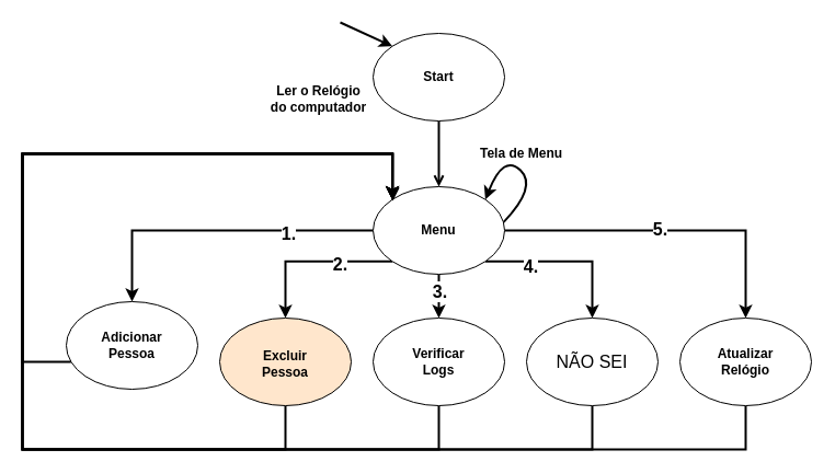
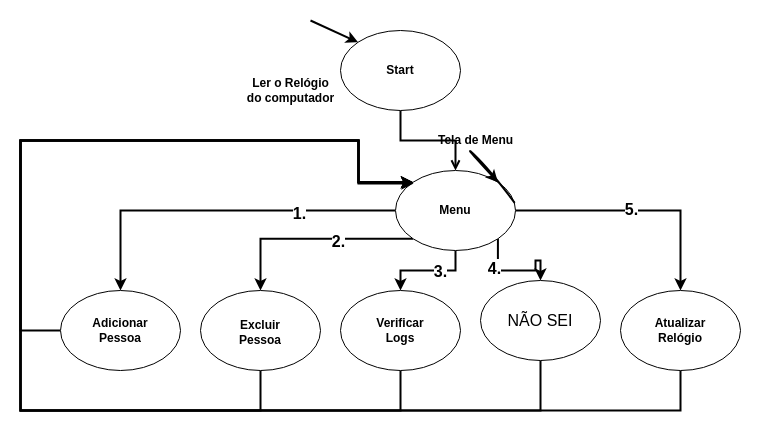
  <mxCell id="0" />
  <mxCell id="1" parent="0" />
  <mxCell id="2" value="" style="edgeStyle=orthogonalEdgeStyle;rounded=0;orthogonalLoop=1;jettySize=auto;html=1;strokeWidth=2;fontStyle=1;endArrow=open;" edge="1" parent="1" source="3" target="16"><mxGeometry relative="1" as="geometry" /></mxCell>
  <mxCell id="3" value="&lt;span&gt;Start&lt;/span&gt;" style="ellipse;whiteSpace=wrap;html=1;fontStyle=1" vertex="1" parent="1"><mxGeometry x="340" y="30" width="120" height="80" as="geometry" /></mxCell>
  <mxCell id="4" value="" style="endArrow=classic;html=1;rounded=0;entryX=0;entryY=0;entryDx=0;entryDy=0;strokeWidth=2;fontStyle=1" edge="1" parent="1" target="3"><mxGeometry width="50" height="50" relative="1" as="geometry"><mxPoint x="310" y="20" as="sourcePoint" /><mxPoint x="340" y="30" as="targetPoint" /></mxGeometry></mxCell>
  <mxCell id="5" value="&lt;div&gt;Ler o Relógio&lt;/div&gt;&lt;div&gt;do computador&lt;br&gt;&lt;/div&gt;" style="text;html=1;align=center;verticalAlign=middle;resizable=0;points=[];autosize=1;strokeColor=none;fillColor=none;fontStyle=1" vertex="1" parent="1"><mxGeometry x="235" y="70" width="110" height="40" as="geometry" /></mxCell>
  <mxCell id="6" style="edgeStyle=orthogonalEdgeStyle;rounded=0;orthogonalLoop=1;jettySize=auto;html=1;entryX=0.5;entryY=0;entryDx=0;entryDy=0;strokeWidth=2;labelBackgroundColor=default;labelBorderColor=default;fontStyle=1" edge="1" parent="1" source="16" target="20"><mxGeometry relative="1" as="geometry" /></mxCell>
  <mxCell id="7" value="&lt;font style=&quot;font-size: 16px;&quot;&gt;&lt;span&gt;1.&lt;/span&gt;&lt;/font&gt;" style="edgeLabel;html=1;align=center;verticalAlign=middle;resizable=0;points=[];fontStyle=1" vertex="1" connectable="0" parent="6"><mxGeometry x="-0.456" y="2" relative="1" as="geometry"><mxPoint as="offset" /></mxGeometry></mxCell>
  <mxCell id="8" style="edgeStyle=orthogonalEdgeStyle;rounded=0;orthogonalLoop=1;jettySize=auto;html=1;exitX=0;exitY=1;exitDx=0;exitDy=0;entryX=0.5;entryY=0;entryDx=0;entryDy=0;labelBackgroundColor=default;labelBorderColor=default;fontSize=16;strokeWidth=2;fontStyle=1" edge="1" parent="1" source="16" target="22"><mxGeometry relative="1" as="geometry" /></mxCell>
  <mxCell id="9" value="2." style="edgeLabel;html=1;align=center;verticalAlign=middle;resizable=0;points=[];fontSize=16;fontStyle=1" vertex="1" connectable="0" parent="8"><mxGeometry x="-0.001" y="2" relative="1" as="geometry"><mxPoint x="27" as="offset" /></mxGeometry></mxCell>
  <mxCell id="10" value="" style="edgeStyle=orthogonalEdgeStyle;rounded=0;orthogonalLoop=1;jettySize=auto;html=1;labelBackgroundColor=default;labelBorderColor=default;fontSize=12;strokeWidth=2;" edge="1" parent="1" source="16" target="24"><mxGeometry relative="1" as="geometry" /></mxCell>
  <mxCell id="11" value="&lt;font style=&quot;font-size: 16px;&quot;&gt;&lt;b&gt;3.&lt;/b&gt;&lt;/font&gt;" style="edgeLabel;html=1;align=center;verticalAlign=middle;resizable=0;points=[];fontSize=12;" vertex="1" connectable="0" parent="10"><mxGeometry x="-0.24" relative="1" as="geometry"><mxPoint as="offset" /></mxGeometry></mxCell>
  <mxCell id="12" style="edgeStyle=orthogonalEdgeStyle;rounded=0;orthogonalLoop=1;jettySize=auto;html=1;exitX=1;exitY=1;exitDx=0;exitDy=0;labelBackgroundColor=default;labelBorderColor=default;fontSize=16;strokeWidth=2;" edge="1" parent="1" source="16" target="26"><mxGeometry relative="1" as="geometry" /></mxCell>
  <mxCell id="13" value="4." style="edgeLabel;html=1;align=center;verticalAlign=middle;resizable=0;points=[];fontSize=16;fontStyle=1" vertex="1" connectable="0" parent="12"><mxGeometry x="-0.447" y="-4" relative="1" as="geometry"><mxPoint as="offset" /></mxGeometry></mxCell>
  <mxCell id="14" style="edgeStyle=orthogonalEdgeStyle;rounded=0;orthogonalLoop=1;jettySize=auto;html=1;entryX=0.5;entryY=0;entryDx=0;entryDy=0;labelBackgroundColor=default;labelBorderColor=default;fontSize=16;strokeWidth=2;" edge="1" parent="1" source="16" target="28"><mxGeometry relative="1" as="geometry" /></mxCell>
  <mxCell id="15" value="&lt;b&gt;5.&lt;/b&gt;" style="edgeLabel;html=1;align=center;verticalAlign=middle;resizable=0;points=[];fontSize=16;" vertex="1" connectable="0" parent="14"><mxGeometry x="-0.063" y="2" relative="1" as="geometry"><mxPoint as="offset" /></mxGeometry></mxCell>
- <mxCell id="16" value="&lt;span&gt;Menu&lt;/span&gt;" style="ellipse;whiteSpace=wrap;html=1;fontStyle=1" vertex="1" parent="1"><mxGeometry x="340" y="170" width="120" height="80" as="geometry" /></mxCell>
+ <mxCell id="16" value="&lt;span&gt;Menu&lt;/span&gt;" style="ellipse;whiteSpace=wrap;html=1;fontStyle=1" vertex="1" parent="1"><mxGeometry x="395" y="170" width="120" height="80" as="geometry" /></mxCell>
  <mxCell id="17" value="" style="curved=1;endArrow=classic;html=1;rounded=0;strokeWidth=2;exitX=0.993;exitY=0.404;exitDx=0;exitDy=0;entryX=1;entryY=0;entryDx=0;entryDy=0;fontStyle=1;exitPerimeter=0;" edge="1" parent="1" source="16" target="16"><mxGeometry width="50" height="50" relative="1" as="geometry"><mxPoint x="510" y="220" as="sourcePoint" /><mxPoint x="560" y="170" as="targetPoint" /><Array as="points"><mxPoint x="490" y="170" /><mxPoint x="459" y="140" /></Array></mxGeometry></mxCell>
  <mxCell id="18" value="Tela de Menu" style="text;html=1;align=center;verticalAlign=middle;resizable=0;points=[];autosize=1;strokeColor=none;fillColor=none;fontStyle=1" vertex="1" parent="1"><mxGeometry x="425" y="125" width="100" height="30" as="geometry" /></mxCell>
  <mxCell id="19" style="edgeStyle=orthogonalEdgeStyle;rounded=0;orthogonalLoop=1;jettySize=auto;html=1;entryX=0;entryY=0;entryDx=0;entryDy=0;labelBackgroundColor=default;labelBorderColor=default;fontSize=12;strokeWidth=2;" edge="1" parent="1" source="20" target="16"><mxGeometry relative="1" as="geometry"><Array as="points"><mxPoint x="20" y="330" /><mxPoint x="20" y="140" /><mxPoint x="358" y="140" /></Array></mxGeometry></mxCell>
- <mxCell id="20" value="&lt;div&gt;Adicionar &lt;br&gt;&lt;/div&gt;&lt;div&gt;Pessoa&lt;br&gt;&lt;/div&gt;" style="ellipse;whiteSpace=wrap;html=1;fontStyle=1" vertex="1" parent="1"><mxGeometry x="60" y="275" width="120" height="80" as="geometry" /></mxCell>
+ <mxCell id="20" value="&lt;div&gt;Adicionar &lt;br&gt;&lt;/div&gt;&lt;div&gt;Pessoa&lt;br&gt;&lt;/div&gt;" style="ellipse;whiteSpace=wrap;html=1;fontStyle=1" vertex="1" parent="1"><mxGeometry x="60" y="290" width="120" height="80" as="geometry" /></mxCell>
  <mxCell id="21" style="edgeStyle=orthogonalEdgeStyle;rounded=0;orthogonalLoop=1;jettySize=auto;html=1;entryX=0;entryY=0;entryDx=0;entryDy=0;labelBackgroundColor=default;labelBorderColor=default;fontSize=12;strokeWidth=2;" edge="1" parent="1" source="22" target="16"><mxGeometry relative="1" as="geometry"><Array as="points"><mxPoint x="260" y="410" /><mxPoint x="20" y="410" /><mxPoint x="20" y="140" /><mxPoint x="358" y="140" /></Array></mxGeometry></mxCell>
- <mxCell id="22" value="&lt;div&gt;&lt;font style=&quot;font-size: 12px;&quot;&gt;Excluir&lt;br&gt;&lt;/font&gt;&lt;/div&gt;&lt;div style=&quot;font-size: 12px;&quot;&gt;Pessoa&lt;br&gt;&lt;/div&gt;" style="ellipse;whiteSpace=wrap;html=1;fontSize=16;fontStyle=1;fillColor=#ffe6cc;" vertex="1" parent="1"><mxGeometry x="200" y="290" width="120" height="80" as="geometry" /></mxCell>
+ <mxCell id="22" value="&lt;div&gt;&lt;font style=&quot;font-size: 12px;&quot;&gt;Excluir&lt;br&gt;&lt;/font&gt;&lt;/div&gt;&lt;div style=&quot;font-size: 12px;&quot;&gt;Pessoa&lt;br&gt;&lt;/div&gt;" style="ellipse;whiteSpace=wrap;html=1;fontSize=16;fontStyle=1" vertex="1" parent="1"><mxGeometry x="200" y="290" width="120" height="80" as="geometry" /></mxCell>
  <mxCell id="23" style="edgeStyle=orthogonalEdgeStyle;rounded=0;orthogonalLoop=1;jettySize=auto;html=1;entryX=0;entryY=0;entryDx=0;entryDy=0;labelBackgroundColor=default;labelBorderColor=default;fontSize=12;strokeWidth=2;" edge="1" parent="1" source="24" target="16"><mxGeometry relative="1" as="geometry"><Array as="points"><mxPoint x="400" y="410" /><mxPoint x="20" y="410" /><mxPoint x="20" y="140" /><mxPoint x="358" y="140" /></Array></mxGeometry></mxCell>
  <mxCell id="24" value="&lt;div&gt;&lt;b&gt;Verificar&lt;/b&gt;&lt;/div&gt;&lt;div&gt;&lt;b&gt;Logs&lt;br&gt;&lt;/b&gt;&lt;/div&gt;" style="ellipse;whiteSpace=wrap;html=1;fontSize=12;" vertex="1" parent="1"><mxGeometry x="340" y="290" width="120" height="80" as="geometry" /></mxCell>
  <mxCell id="25" style="edgeStyle=orthogonalEdgeStyle;rounded=0;orthogonalLoop=1;jettySize=auto;html=1;entryX=0;entryY=0;entryDx=0;entryDy=0;labelBackgroundColor=default;labelBorderColor=default;fontSize=12;strokeWidth=2;" edge="1" parent="1" source="26" target="16"><mxGeometry relative="1" as="geometry"><Array as="points"><mxPoint x="540" y="410" /><mxPoint x="20" y="410" /><mxPoint x="20" y="140" /><mxPoint x="358" y="140" /></Array></mxGeometry></mxCell>
- <mxCell id="26" value="NÃO SEI" style="ellipse;whiteSpace=wrap;html=1;fontSize=16;" vertex="1" parent="1"><mxGeometry x="480" y="290" width="120" height="80" as="geometry" /></mxCell>
+ <mxCell id="26" value="NÃO SEI" style="ellipse;whiteSpace=wrap;html=1;fontSize=16;" vertex="1" parent="1"><mxGeometry x="480" y="280" width="120" height="80" as="geometry" /></mxCell>
  <mxCell id="27" style="edgeStyle=orthogonalEdgeStyle;rounded=0;orthogonalLoop=1;jettySize=auto;html=1;labelBackgroundColor=default;labelBorderColor=default;fontSize=12;strokeWidth=2;entryX=0.15;entryY=0.164;entryDx=0;entryDy=0;entryPerimeter=0;" edge="1" parent="1" source="28" target="16"><mxGeometry relative="1" as="geometry"><mxPoint x="360" y="180" as="targetPoint" /><Array as="points"><mxPoint x="680" y="410" /><mxPoint x="20" y="410" /><mxPoint x="20" y="140" /><mxPoint x="358" y="140" /></Array></mxGeometry></mxCell>
  <mxCell id="28" value="&lt;div style=&quot;font-size: 12px;&quot;&gt;&lt;b&gt;&lt;font style=&quot;font-size: 12px;&quot;&gt;Atualizar&lt;/font&gt;&lt;/b&gt;&lt;/div&gt;&lt;div style=&quot;font-size: 12px;&quot;&gt;&lt;b&gt;&lt;font style=&quot;font-size: 12px;&quot;&gt;Relógio&lt;br&gt;&lt;/font&gt;&lt;/b&gt;&lt;/div&gt;" style="ellipse;whiteSpace=wrap;html=1;fontSize=16;" vertex="1" parent="1"><mxGeometry x="620" y="290" width="120" height="80" as="geometry" /></mxCell>
